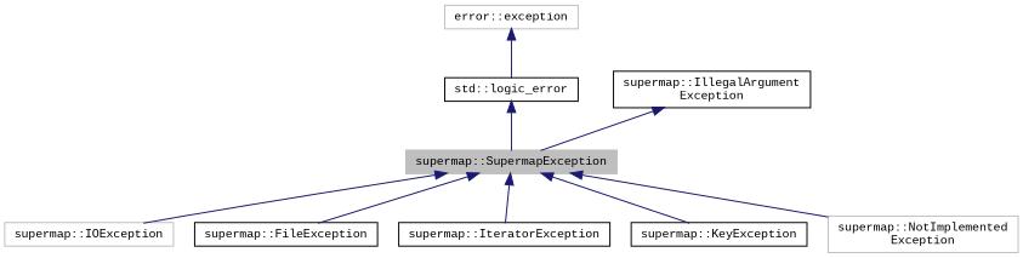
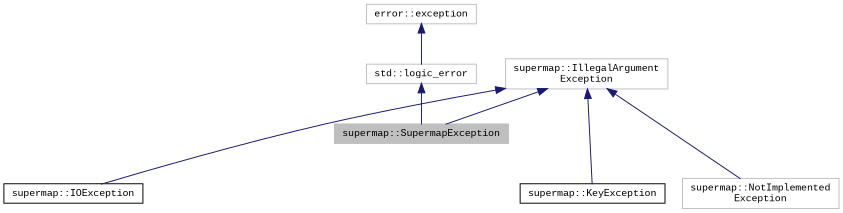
  digraph {
    fontname="Liberation Mono"
    rankdir=TB
    node [color=black fillcolor=white fontname="Liberation Mono" fontsize=10 shape=record style=filled]
    edge [color=midnightblue dir=back fontname="Liberation Mono" fontsize=10 labelfontname=Helvetica labelfontsize=10 style=solid]
    n1 [color=grey75 fillcolor=grey75 fontcolor=black height=0.2 label="supermap::SupermapException" width=0.4]
-   n2 [height=0.2 label="supermap::FileException" width=0.4]
-   n3 [color=grey75 height=0.2 label="supermap::IOException" width=0.4]
-   n4 [height=0.2 label="supermap::IteratorException" width=0.4]
+   n3 [height=0.2 label="supermap::IOException" width=0.4]
    n5 [height=0.2 label="supermap::KeyException" width=0.4]
    n6 [color=grey75 height=0.2 label="supermap::NotImplemented\lException" width=0.4]
-   n7 [height=0.2 label="supermap::IllegalArgument\lException" width=0.4]
-   n8 [height=0.2 label="std::logic_error" width=0.4]
+   n7 [color=grey75 height=0.2 label="supermap::IllegalArgument\lException" width=0.4]
+   n8 [color=grey75 height=0.2 label="std::logic_error" width=0.4]
    n9 [color=grey75 height=0.2 label="error::exception" width=0.4]
-   n1 -> n2
-   n1 -> n3
-   n1 -> n4
-   n1 -> n5
-   n1 -> n6
+   n7 -> n3
+   n7 -> n5
+   n7 -> n6
    n7 -> n1
    n8 -> n1
    n9 -> n8
  }
